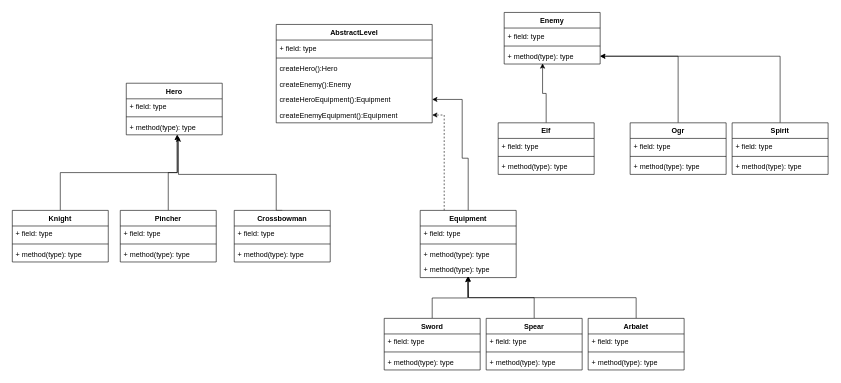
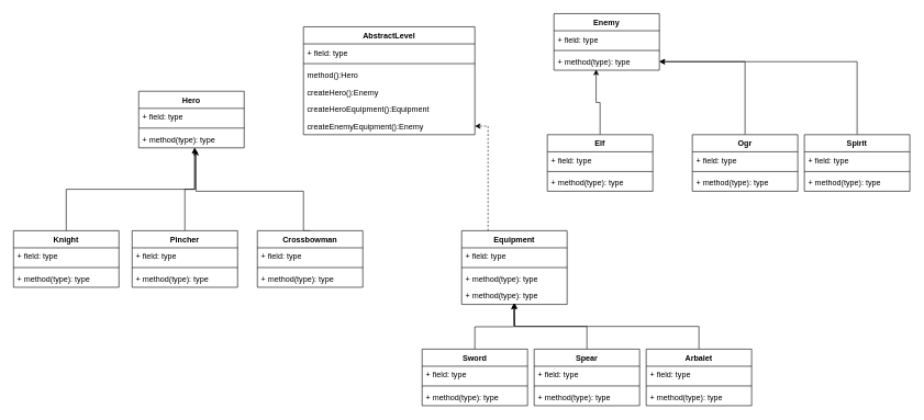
  <mxCell id="0" />
  <mxCell id="1" parent="0" />
  <mxCell id="2" value="Hero" style="swimlane;fontStyle=1;align=center;verticalAlign=top;childLayout=stackLayout;horizontal=1;startSize=26;horizontalStack=0;resizeParent=1;resizeParentMax=0;resizeLast=0;collapsible=1;marginBottom=0;" parent="1" vertex="1"><mxGeometry x="210" y="138" width="160" height="86" as="geometry" /></mxCell>
  <mxCell id="3" value="+ field: type" style="text;strokeColor=none;fillColor=none;align=left;verticalAlign=top;spacingLeft=4;spacingRight=4;overflow=hidden;rotatable=0;points=[[0,0.5],[1,0.5]];portConstraint=eastwest;" parent="2" vertex="1"><mxGeometry y="26" width="160" height="26" as="geometry" /></mxCell>
  <mxCell id="4" value="" style="line;strokeWidth=1;fillColor=none;align=left;verticalAlign=middle;spacingTop=-1;spacingLeft=3;spacingRight=3;rotatable=0;labelPosition=right;points=[];portConstraint=eastwest;strokeColor=inherit;" parent="2" vertex="1"><mxGeometry y="52" width="160" height="8" as="geometry" /></mxCell>
  <mxCell id="5" value="+ method(type): type" style="text;strokeColor=none;fillColor=none;align=left;verticalAlign=top;spacingLeft=4;spacingRight=4;overflow=hidden;rotatable=0;points=[[0,0.5],[1,0.5]];portConstraint=eastwest;" parent="2" vertex="1"><mxGeometry y="60" width="160" height="26" as="geometry" /></mxCell>
  <mxCell id="6" value="Enemy" style="swimlane;fontStyle=1;align=center;verticalAlign=top;childLayout=stackLayout;horizontal=1;startSize=26;horizontalStack=0;resizeParent=1;resizeParentMax=0;resizeLast=0;collapsible=1;marginBottom=0;" parent="1" vertex="1"><mxGeometry x="840" y="20" width="160" height="86" as="geometry" /></mxCell>
  <mxCell id="7" value="+ field: type" style="text;strokeColor=none;fillColor=none;align=left;verticalAlign=top;spacingLeft=4;spacingRight=4;overflow=hidden;rotatable=0;points=[[0,0.5],[1,0.5]];portConstraint=eastwest;" parent="6" vertex="1"><mxGeometry y="26" width="160" height="26" as="geometry" /></mxCell>
  <mxCell id="8" value="" style="line;strokeWidth=1;fillColor=none;align=left;verticalAlign=middle;spacingTop=-1;spacingLeft=3;spacingRight=3;rotatable=0;labelPosition=right;points=[];portConstraint=eastwest;strokeColor=inherit;" parent="6" vertex="1"><mxGeometry y="52" width="160" height="8" as="geometry" /></mxCell>
  <mxCell id="9" value="+ method(type): type" style="text;strokeColor=none;fillColor=none;align=left;verticalAlign=top;spacingLeft=4;spacingRight=4;overflow=hidden;rotatable=0;points=[[0,0.5],[1,0.5]];portConstraint=eastwest;" parent="6" vertex="1"><mxGeometry y="60" width="160" height="26" as="geometry" /></mxCell>
- <mxCell id="10" style="edgeStyle=orthogonalEdgeStyle;rounded=0;orthogonalLoop=1;jettySize=auto;html=1;exitX=0.5;exitY=0;exitDx=0;exitDy=0;entryX=1;entryY=0.5;entryDx=0;entryDy=0;" parent="1" source="12" target="22" edge="1"><mxGeometry relative="1" as="geometry"><Array as="points"><mxPoint x="770" y="263" /></Array></mxGeometry></mxCell>
  <mxCell id="11" style="edgeStyle=orthogonalEdgeStyle;rounded=0;orthogonalLoop=1;jettySize=auto;html=1;exitX=0.25;exitY=0;exitDx=0;exitDy=0;entryX=1;entryY=0.5;entryDx=0;entryDy=0;dashed=1;" parent="1" source="12" target="23" edge="1"><mxGeometry relative="1" as="geometry" /></mxCell>
  <mxCell id="12" value="Equipment" style="swimlane;fontStyle=1;align=center;verticalAlign=top;childLayout=stackLayout;horizontal=1;startSize=26;horizontalStack=0;resizeParent=1;resizeParentMax=0;resizeLast=0;collapsible=1;marginBottom=0;" parent="1" vertex="1"><mxGeometry x="700" y="350" width="160" height="112" as="geometry" /></mxCell>
  <mxCell id="13" value="+ field: type" style="text;strokeColor=none;fillColor=none;align=left;verticalAlign=top;spacingLeft=4;spacingRight=4;overflow=hidden;rotatable=0;points=[[0,0.5],[1,0.5]];portConstraint=eastwest;" parent="12" vertex="1"><mxGeometry y="26" width="160" height="26" as="geometry" /></mxCell>
  <mxCell id="14" value="" style="line;strokeWidth=1;fillColor=none;align=left;verticalAlign=middle;spacingTop=-1;spacingLeft=3;spacingRight=3;rotatable=0;labelPosition=right;points=[];portConstraint=eastwest;strokeColor=inherit;" parent="12" vertex="1"><mxGeometry y="52" width="160" height="8" as="geometry" /></mxCell>
  <mxCell id="15" value="+ method(type): type" style="text;strokeColor=none;fillColor=none;align=left;verticalAlign=top;spacingLeft=4;spacingRight=4;overflow=hidden;rotatable=0;points=[[0,0.5],[1,0.5]];portConstraint=eastwest;" parent="12" vertex="1"><mxGeometry y="60" width="160" height="26" as="geometry" /></mxCell>
  <mxCell id="16" value="+ method(type): type" style="text;strokeColor=none;fillColor=none;align=left;verticalAlign=top;spacingLeft=4;spacingRight=4;overflow=hidden;rotatable=0;points=[[0,0.5],[1,0.5]];portConstraint=eastwest;" parent="12" vertex="1"><mxGeometry y="86" width="160" height="26" as="geometry" /></mxCell>
  <mxCell id="17" value="AbstractLevel" style="swimlane;fontStyle=1;align=center;verticalAlign=top;childLayout=stackLayout;horizontal=1;startSize=26;horizontalStack=0;resizeParent=1;resizeParentMax=0;resizeLast=0;collapsible=1;marginBottom=0;" parent="1" vertex="1"><mxGeometry x="460" y="40" width="260" height="164" as="geometry" /></mxCell>
  <mxCell id="18" value="+ field: type" style="text;strokeColor=none;fillColor=none;align=left;verticalAlign=top;spacingLeft=4;spacingRight=4;overflow=hidden;rotatable=0;points=[[0,0.5],[1,0.5]];portConstraint=eastwest;" parent="17" vertex="1"><mxGeometry y="26" width="260" height="26" as="geometry" /></mxCell>
  <mxCell id="19" value="" style="line;strokeWidth=1;fillColor=none;align=left;verticalAlign=middle;spacingTop=-1;spacingLeft=3;spacingRight=3;rotatable=0;labelPosition=right;points=[];portConstraint=eastwest;strokeColor=inherit;" parent="17" vertex="1"><mxGeometry y="52" width="260" height="8" as="geometry" /></mxCell>
- <mxCell id="20" value="createHero():Hero" style="text;strokeColor=none;fillColor=none;align=left;verticalAlign=top;spacingLeft=4;spacingRight=4;overflow=hidden;rotatable=0;points=[[0,0.5],[1,0.5]];portConstraint=eastwest;" parent="17" vertex="1"><mxGeometry y="60" width="260" height="26" as="geometry" /></mxCell>
- <mxCell id="21" value="createEnemy():Enemy" style="text;strokeColor=none;fillColor=none;align=left;verticalAlign=top;spacingLeft=4;spacingRight=4;overflow=hidden;rotatable=0;points=[[0,0.5],[1,0.5]];portConstraint=eastwest;" parent="17" vertex="1"><mxGeometry y="86" width="260" height="26" as="geometry" /></mxCell>
+ <mxCell id="20" value="method():Hero" style="text;strokeColor=none;fillColor=none;align=left;verticalAlign=top;spacingLeft=4;spacingRight=4;overflow=hidden;rotatable=0;points=[[0,0.5],[1,0.5]];portConstraint=eastwest;" parent="17" vertex="1"><mxGeometry y="60" width="260" height="26" as="geometry" /></mxCell>
+ <mxCell id="21" value="createHero():Enemy" style="text;strokeColor=none;fillColor=none;align=left;verticalAlign=top;spacingLeft=4;spacingRight=4;overflow=hidden;rotatable=0;points=[[0,0.5],[1,0.5]];portConstraint=eastwest;" parent="17" vertex="1"><mxGeometry y="86" width="260" height="26" as="geometry" /></mxCell>
  <mxCell id="22" value="createHeroEquipment():Equipment" style="text;strokeColor=none;fillColor=none;align=left;verticalAlign=top;spacingLeft=4;spacingRight=4;overflow=hidden;rotatable=0;points=[[0,0.5],[1,0.5]];portConstraint=eastwest;" parent="17" vertex="1"><mxGeometry y="112" width="260" height="26" as="geometry" /></mxCell>
- <mxCell id="23" value="createEnemyEquipment():Equipment" style="text;strokeColor=none;fillColor=none;align=left;verticalAlign=top;spacingLeft=4;spacingRight=4;overflow=hidden;rotatable=0;points=[[0,0.5],[1,0.5]];portConstraint=eastwest;" parent="17" vertex="1"><mxGeometry y="138" width="260" height="26" as="geometry" /></mxCell>
+ <mxCell id="23" value="createEnemyEquipment():Enemy" style="text;strokeColor=none;fillColor=none;align=left;verticalAlign=top;spacingLeft=4;spacingRight=4;overflow=hidden;rotatable=0;points=[[0,0.5],[1,0.5]];portConstraint=eastwest;" parent="17" vertex="1"><mxGeometry y="138" width="260" height="26" as="geometry" /></mxCell>
  <mxCell id="24" style="edgeStyle=orthogonalEdgeStyle;rounded=0;orthogonalLoop=1;jettySize=auto;html=1;exitX=0.5;exitY=0;exitDx=0;exitDy=0;entryX=0.531;entryY=1;entryDx=0;entryDy=0;entryPerimeter=0;" parent="1" source="25" target="5" edge="1"><mxGeometry relative="1" as="geometry" /></mxCell>
  <mxCell id="25" value="Knight" style="swimlane;fontStyle=1;align=center;verticalAlign=top;childLayout=stackLayout;horizontal=1;startSize=26;horizontalStack=0;resizeParent=1;resizeParentMax=0;resizeLast=0;collapsible=1;marginBottom=0;" parent="1" vertex="1"><mxGeometry x="20" y="350" width="160" height="86" as="geometry" /></mxCell>
  <mxCell id="26" value="+ field: type" style="text;strokeColor=none;fillColor=none;align=left;verticalAlign=top;spacingLeft=4;spacingRight=4;overflow=hidden;rotatable=0;points=[[0,0.5],[1,0.5]];portConstraint=eastwest;" parent="25" vertex="1"><mxGeometry y="26" width="160" height="26" as="geometry" /></mxCell>
  <mxCell id="27" value="" style="line;strokeWidth=1;fillColor=none;align=left;verticalAlign=middle;spacingTop=-1;spacingLeft=3;spacingRight=3;rotatable=0;labelPosition=right;points=[];portConstraint=eastwest;strokeColor=inherit;" parent="25" vertex="1"><mxGeometry y="52" width="160" height="8" as="geometry" /></mxCell>
  <mxCell id="28" value="+ method(type): type" style="text;strokeColor=none;fillColor=none;align=left;verticalAlign=top;spacingLeft=4;spacingRight=4;overflow=hidden;rotatable=0;points=[[0,0.5],[1,0.5]];portConstraint=eastwest;" parent="25" vertex="1"><mxGeometry y="60" width="160" height="26" as="geometry" /></mxCell>
  <mxCell id="29" style="edgeStyle=orthogonalEdgeStyle;rounded=0;orthogonalLoop=1;jettySize=auto;html=1;exitX=0.5;exitY=0;exitDx=0;exitDy=0;entryX=0.544;entryY=1.115;entryDx=0;entryDy=0;entryPerimeter=0;" parent="1" source="30" target="5" edge="1"><mxGeometry relative="1" as="geometry"><mxPoint x="290" y="220" as="targetPoint" /><Array as="points"><mxPoint x="460" y="350" /><mxPoint x="460" y="290" /><mxPoint x="297" y="290" /></Array></mxGeometry></mxCell>
  <mxCell id="30" value="Crossbowman" style="swimlane;fontStyle=1;align=center;verticalAlign=top;childLayout=stackLayout;horizontal=1;startSize=26;horizontalStack=0;resizeParent=1;resizeParentMax=0;resizeLast=0;collapsible=1;marginBottom=0;" parent="1" vertex="1"><mxGeometry x="390" y="350" width="160" height="86" as="geometry" /></mxCell>
  <mxCell id="31" value="+ field: type" style="text;strokeColor=none;fillColor=none;align=left;verticalAlign=top;spacingLeft=4;spacingRight=4;overflow=hidden;rotatable=0;points=[[0,0.5],[1,0.5]];portConstraint=eastwest;" parent="30" vertex="1"><mxGeometry y="26" width="160" height="26" as="geometry" /></mxCell>
  <mxCell id="32" value="" style="line;strokeWidth=1;fillColor=none;align=left;verticalAlign=middle;spacingTop=-1;spacingLeft=3;spacingRight=3;rotatable=0;labelPosition=right;points=[];portConstraint=eastwest;strokeColor=inherit;" parent="30" vertex="1"><mxGeometry y="52" width="160" height="8" as="geometry" /></mxCell>
  <mxCell id="33" value="+ method(type): type" style="text;strokeColor=none;fillColor=none;align=left;verticalAlign=top;spacingLeft=4;spacingRight=4;overflow=hidden;rotatable=0;points=[[0,0.5],[1,0.5]];portConstraint=eastwest;" parent="30" vertex="1"><mxGeometry y="60" width="160" height="26" as="geometry" /></mxCell>
  <mxCell id="34" style="edgeStyle=orthogonalEdgeStyle;rounded=0;orthogonalLoop=1;jettySize=auto;html=1;entryX=0.531;entryY=1;entryDx=0;entryDy=0;entryPerimeter=0;" parent="1" source="35" target="5" edge="1"><mxGeometry relative="1" as="geometry" /></mxCell>
  <mxCell id="35" value="Pincher" style="swimlane;fontStyle=1;align=center;verticalAlign=top;childLayout=stackLayout;horizontal=1;startSize=26;horizontalStack=0;resizeParent=1;resizeParentMax=0;resizeLast=0;collapsible=1;marginBottom=0;" parent="1" vertex="1"><mxGeometry x="200" y="350" width="160" height="86" as="geometry" /></mxCell>
  <mxCell id="36" value="+ field: type" style="text;strokeColor=none;fillColor=none;align=left;verticalAlign=top;spacingLeft=4;spacingRight=4;overflow=hidden;rotatable=0;points=[[0,0.5],[1,0.5]];portConstraint=eastwest;" parent="35" vertex="1"><mxGeometry y="26" width="160" height="26" as="geometry" /></mxCell>
  <mxCell id="37" value="" style="line;strokeWidth=1;fillColor=none;align=left;verticalAlign=middle;spacingTop=-1;spacingLeft=3;spacingRight=3;rotatable=0;labelPosition=right;points=[];portConstraint=eastwest;strokeColor=inherit;" parent="35" vertex="1"><mxGeometry y="52" width="160" height="8" as="geometry" /></mxCell>
  <mxCell id="38" value="+ method(type): type" style="text;strokeColor=none;fillColor=none;align=left;verticalAlign=top;spacingLeft=4;spacingRight=4;overflow=hidden;rotatable=0;points=[[0,0.5],[1,0.5]];portConstraint=eastwest;" parent="35" vertex="1"><mxGeometry y="60" width="160" height="26" as="geometry" /></mxCell>
  <mxCell id="39" style="edgeStyle=orthogonalEdgeStyle;rounded=0;orthogonalLoop=1;jettySize=auto;html=1;exitX=0.5;exitY=0;exitDx=0;exitDy=0;entryX=0.4;entryY=0.962;entryDx=0;entryDy=0;entryPerimeter=0;" parent="1" source="40" target="9" edge="1"><mxGeometry relative="1" as="geometry" /></mxCell>
  <mxCell id="40" value="Elf" style="swimlane;fontStyle=1;align=center;verticalAlign=top;childLayout=stackLayout;horizontal=1;startSize=26;horizontalStack=0;resizeParent=1;resizeParentMax=0;resizeLast=0;collapsible=1;marginBottom=0;" parent="1" vertex="1"><mxGeometry x="830" y="204" width="160" height="86" as="geometry" /></mxCell>
  <mxCell id="41" value="+ field: type" style="text;strokeColor=none;fillColor=none;align=left;verticalAlign=top;spacingLeft=4;spacingRight=4;overflow=hidden;rotatable=0;points=[[0,0.5],[1,0.5]];portConstraint=eastwest;" parent="40" vertex="1"><mxGeometry y="26" width="160" height="26" as="geometry" /></mxCell>
  <mxCell id="42" value="" style="line;strokeWidth=1;fillColor=none;align=left;verticalAlign=middle;spacingTop=-1;spacingLeft=3;spacingRight=3;rotatable=0;labelPosition=right;points=[];portConstraint=eastwest;strokeColor=inherit;" parent="40" vertex="1"><mxGeometry y="52" width="160" height="8" as="geometry" /></mxCell>
  <mxCell id="43" value="+ method(type): type" style="text;strokeColor=none;fillColor=none;align=left;verticalAlign=top;spacingLeft=4;spacingRight=4;overflow=hidden;rotatable=0;points=[[0,0.5],[1,0.5]];portConstraint=eastwest;" parent="40" vertex="1"><mxGeometry y="60" width="160" height="26" as="geometry" /></mxCell>
  <mxCell id="44" style="edgeStyle=orthogonalEdgeStyle;rounded=0;orthogonalLoop=1;jettySize=auto;html=1;exitX=0.5;exitY=0;exitDx=0;exitDy=0;entryX=1;entryY=0.5;entryDx=0;entryDy=0;" parent="1" source="45" target="9" edge="1"><mxGeometry relative="1" as="geometry" /></mxCell>
  <mxCell id="45" value="Ogr" style="swimlane;fontStyle=1;align=center;verticalAlign=top;childLayout=stackLayout;horizontal=1;startSize=26;horizontalStack=0;resizeParent=1;resizeParentMax=0;resizeLast=0;collapsible=1;marginBottom=0;" parent="1" vertex="1"><mxGeometry x="1050" y="204" width="160" height="86" as="geometry" /></mxCell>
  <mxCell id="46" value="+ field: type" style="text;strokeColor=none;fillColor=none;align=left;verticalAlign=top;spacingLeft=4;spacingRight=4;overflow=hidden;rotatable=0;points=[[0,0.5],[1,0.5]];portConstraint=eastwest;" parent="45" vertex="1"><mxGeometry y="26" width="160" height="26" as="geometry" /></mxCell>
  <mxCell id="47" value="" style="line;strokeWidth=1;fillColor=none;align=left;verticalAlign=middle;spacingTop=-1;spacingLeft=3;spacingRight=3;rotatable=0;labelPosition=right;points=[];portConstraint=eastwest;strokeColor=inherit;" parent="45" vertex="1"><mxGeometry y="52" width="160" height="8" as="geometry" /></mxCell>
  <mxCell id="48" value="+ method(type): type" style="text;strokeColor=none;fillColor=none;align=left;verticalAlign=top;spacingLeft=4;spacingRight=4;overflow=hidden;rotatable=0;points=[[0,0.5],[1,0.5]];portConstraint=eastwest;" parent="45" vertex="1"><mxGeometry y="60" width="160" height="26" as="geometry" /></mxCell>
  <mxCell id="49" style="edgeStyle=orthogonalEdgeStyle;rounded=0;orthogonalLoop=1;jettySize=auto;html=1;exitX=0.5;exitY=0;exitDx=0;exitDy=0;entryX=1;entryY=0.5;entryDx=0;entryDy=0;" parent="1" source="50" target="9" edge="1"><mxGeometry relative="1" as="geometry"><mxPoint x="1000" y="120" as="targetPoint" /><Array as="points"><mxPoint x="1300" y="93" /></Array></mxGeometry></mxCell>
  <mxCell id="50" value="Spirit" style="swimlane;fontStyle=1;align=center;verticalAlign=top;childLayout=stackLayout;horizontal=1;startSize=26;horizontalStack=0;resizeParent=1;resizeParentMax=0;resizeLast=0;collapsible=1;marginBottom=0;" parent="1" vertex="1"><mxGeometry x="1220" y="204" width="160" height="86" as="geometry" /></mxCell>
  <mxCell id="51" value="+ field: type" style="text;strokeColor=none;fillColor=none;align=left;verticalAlign=top;spacingLeft=4;spacingRight=4;overflow=hidden;rotatable=0;points=[[0,0.5],[1,0.5]];portConstraint=eastwest;" parent="50" vertex="1"><mxGeometry y="26" width="160" height="26" as="geometry" /></mxCell>
  <mxCell id="52" value="" style="line;strokeWidth=1;fillColor=none;align=left;verticalAlign=middle;spacingTop=-1;spacingLeft=3;spacingRight=3;rotatable=0;labelPosition=right;points=[];portConstraint=eastwest;strokeColor=inherit;" parent="50" vertex="1"><mxGeometry y="52" width="160" height="8" as="geometry" /></mxCell>
  <mxCell id="53" value="+ method(type): type" style="text;strokeColor=none;fillColor=none;align=left;verticalAlign=top;spacingLeft=4;spacingRight=4;overflow=hidden;rotatable=0;points=[[0,0.5],[1,0.5]];portConstraint=eastwest;" parent="50" vertex="1"><mxGeometry y="60" width="160" height="26" as="geometry" /></mxCell>
  <mxCell id="54" style="edgeStyle=orthogonalEdgeStyle;rounded=0;orthogonalLoop=1;jettySize=auto;html=1;exitX=0.5;exitY=0;exitDx=0;exitDy=0;entryX=0.494;entryY=0.962;entryDx=0;entryDy=0;entryPerimeter=0;" parent="1" source="55" target="16" edge="1"><mxGeometry relative="1" as="geometry" /></mxCell>
  <mxCell id="55" value="Sword" style="swimlane;fontStyle=1;align=center;verticalAlign=top;childLayout=stackLayout;horizontal=1;startSize=26;horizontalStack=0;resizeParent=1;resizeParentMax=0;resizeLast=0;collapsible=1;marginBottom=0;" parent="1" vertex="1"><mxGeometry x="640" y="530" width="160" height="86" as="geometry" /></mxCell>
  <mxCell id="56" value="+ field: type" style="text;strokeColor=none;fillColor=none;align=left;verticalAlign=top;spacingLeft=4;spacingRight=4;overflow=hidden;rotatable=0;points=[[0,0.5],[1,0.5]];portConstraint=eastwest;" parent="55" vertex="1"><mxGeometry y="26" width="160" height="26" as="geometry" /></mxCell>
  <mxCell id="57" value="" style="line;strokeWidth=1;fillColor=none;align=left;verticalAlign=middle;spacingTop=-1;spacingLeft=3;spacingRight=3;rotatable=0;labelPosition=right;points=[];portConstraint=eastwest;strokeColor=inherit;" parent="55" vertex="1"><mxGeometry y="52" width="160" height="8" as="geometry" /></mxCell>
  <mxCell id="58" value="+ method(type): type" style="text;strokeColor=none;fillColor=none;align=left;verticalAlign=top;spacingLeft=4;spacingRight=4;overflow=hidden;rotatable=0;points=[[0,0.5],[1,0.5]];portConstraint=eastwest;" parent="55" vertex="1"><mxGeometry y="60" width="160" height="26" as="geometry" /></mxCell>
  <mxCell id="59" style="edgeStyle=orthogonalEdgeStyle;rounded=0;orthogonalLoop=1;jettySize=auto;html=1;exitX=0.5;exitY=0;exitDx=0;exitDy=0;" parent="1" source="60" edge="1"><mxGeometry relative="1" as="geometry"><mxPoint x="780" y="460" as="targetPoint" /></mxGeometry></mxCell>
  <mxCell id="60" value="Spear" style="swimlane;fontStyle=1;align=center;verticalAlign=top;childLayout=stackLayout;horizontal=1;startSize=26;horizontalStack=0;resizeParent=1;resizeParentMax=0;resizeLast=0;collapsible=1;marginBottom=0;" parent="1" vertex="1"><mxGeometry x="810" y="530" width="160" height="86" as="geometry" /></mxCell>
  <mxCell id="61" value="+ field: type" style="text;strokeColor=none;fillColor=none;align=left;verticalAlign=top;spacingLeft=4;spacingRight=4;overflow=hidden;rotatable=0;points=[[0,0.5],[1,0.5]];portConstraint=eastwest;" parent="60" vertex="1"><mxGeometry y="26" width="160" height="26" as="geometry" /></mxCell>
  <mxCell id="62" value="" style="line;strokeWidth=1;fillColor=none;align=left;verticalAlign=middle;spacingTop=-1;spacingLeft=3;spacingRight=3;rotatable=0;labelPosition=right;points=[];portConstraint=eastwest;strokeColor=inherit;" parent="60" vertex="1"><mxGeometry y="52" width="160" height="8" as="geometry" /></mxCell>
  <mxCell id="63" value="+ method(type): type" style="text;strokeColor=none;fillColor=none;align=left;verticalAlign=top;spacingLeft=4;spacingRight=4;overflow=hidden;rotatable=0;points=[[0,0.5],[1,0.5]];portConstraint=eastwest;" parent="60" vertex="1"><mxGeometry y="60" width="160" height="26" as="geometry" /></mxCell>
  <mxCell id="64" style="edgeStyle=orthogonalEdgeStyle;rounded=0;orthogonalLoop=1;jettySize=auto;html=1;exitX=0.5;exitY=0;exitDx=0;exitDy=0;" parent="1" source="65" edge="1"><mxGeometry relative="1" as="geometry"><mxPoint x="780" y="460" as="targetPoint" /></mxGeometry></mxCell>
  <mxCell id="65" value="Arbalet" style="swimlane;fontStyle=1;align=center;verticalAlign=top;childLayout=stackLayout;horizontal=1;startSize=26;horizontalStack=0;resizeParent=1;resizeParentMax=0;resizeLast=0;collapsible=1;marginBottom=0;" parent="1" vertex="1"><mxGeometry x="980" y="530" width="160" height="86" as="geometry" /></mxCell>
  <mxCell id="66" value="+ field: type" style="text;strokeColor=none;fillColor=none;align=left;verticalAlign=top;spacingLeft=4;spacingRight=4;overflow=hidden;rotatable=0;points=[[0,0.5],[1,0.5]];portConstraint=eastwest;" parent="65" vertex="1"><mxGeometry y="26" width="160" height="26" as="geometry" /></mxCell>
  <mxCell id="67" value="" style="line;strokeWidth=1;fillColor=none;align=left;verticalAlign=middle;spacingTop=-1;spacingLeft=3;spacingRight=3;rotatable=0;labelPosition=right;points=[];portConstraint=eastwest;strokeColor=inherit;" parent="65" vertex="1"><mxGeometry y="52" width="160" height="8" as="geometry" /></mxCell>
  <mxCell id="68" value="+ method(type): type" style="text;strokeColor=none;fillColor=none;align=left;verticalAlign=top;spacingLeft=4;spacingRight=4;overflow=hidden;rotatable=0;points=[[0,0.5],[1,0.5]];portConstraint=eastwest;" parent="65" vertex="1"><mxGeometry y="60" width="160" height="26" as="geometry" /></mxCell>
